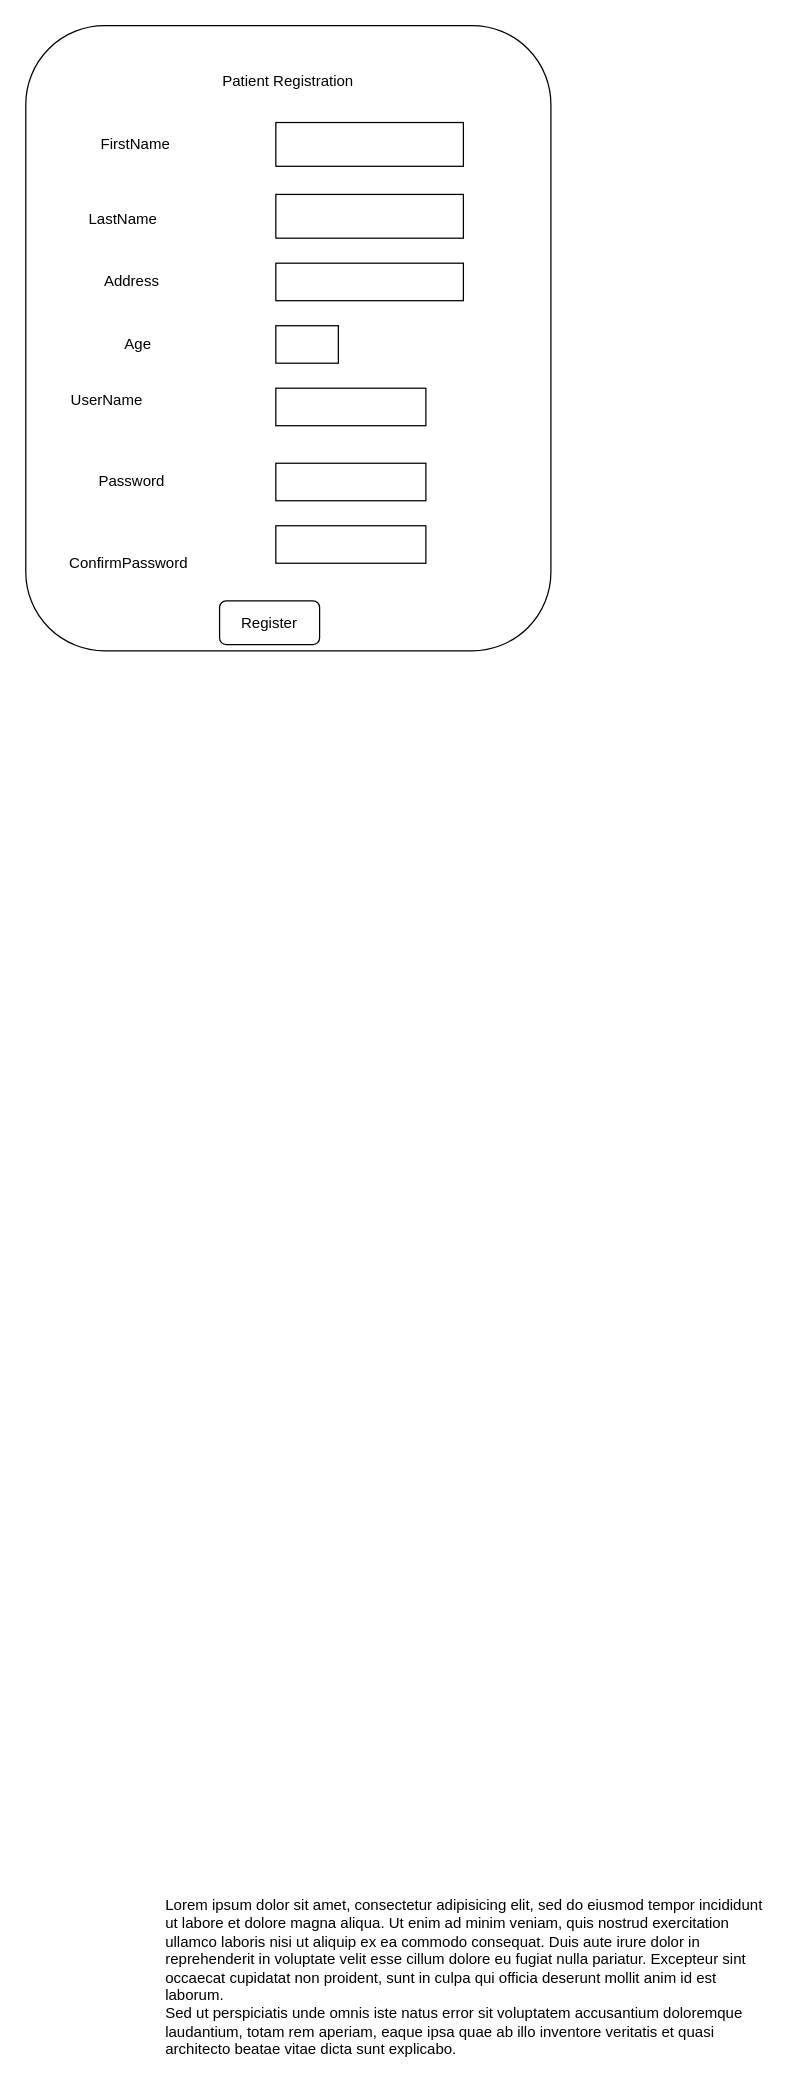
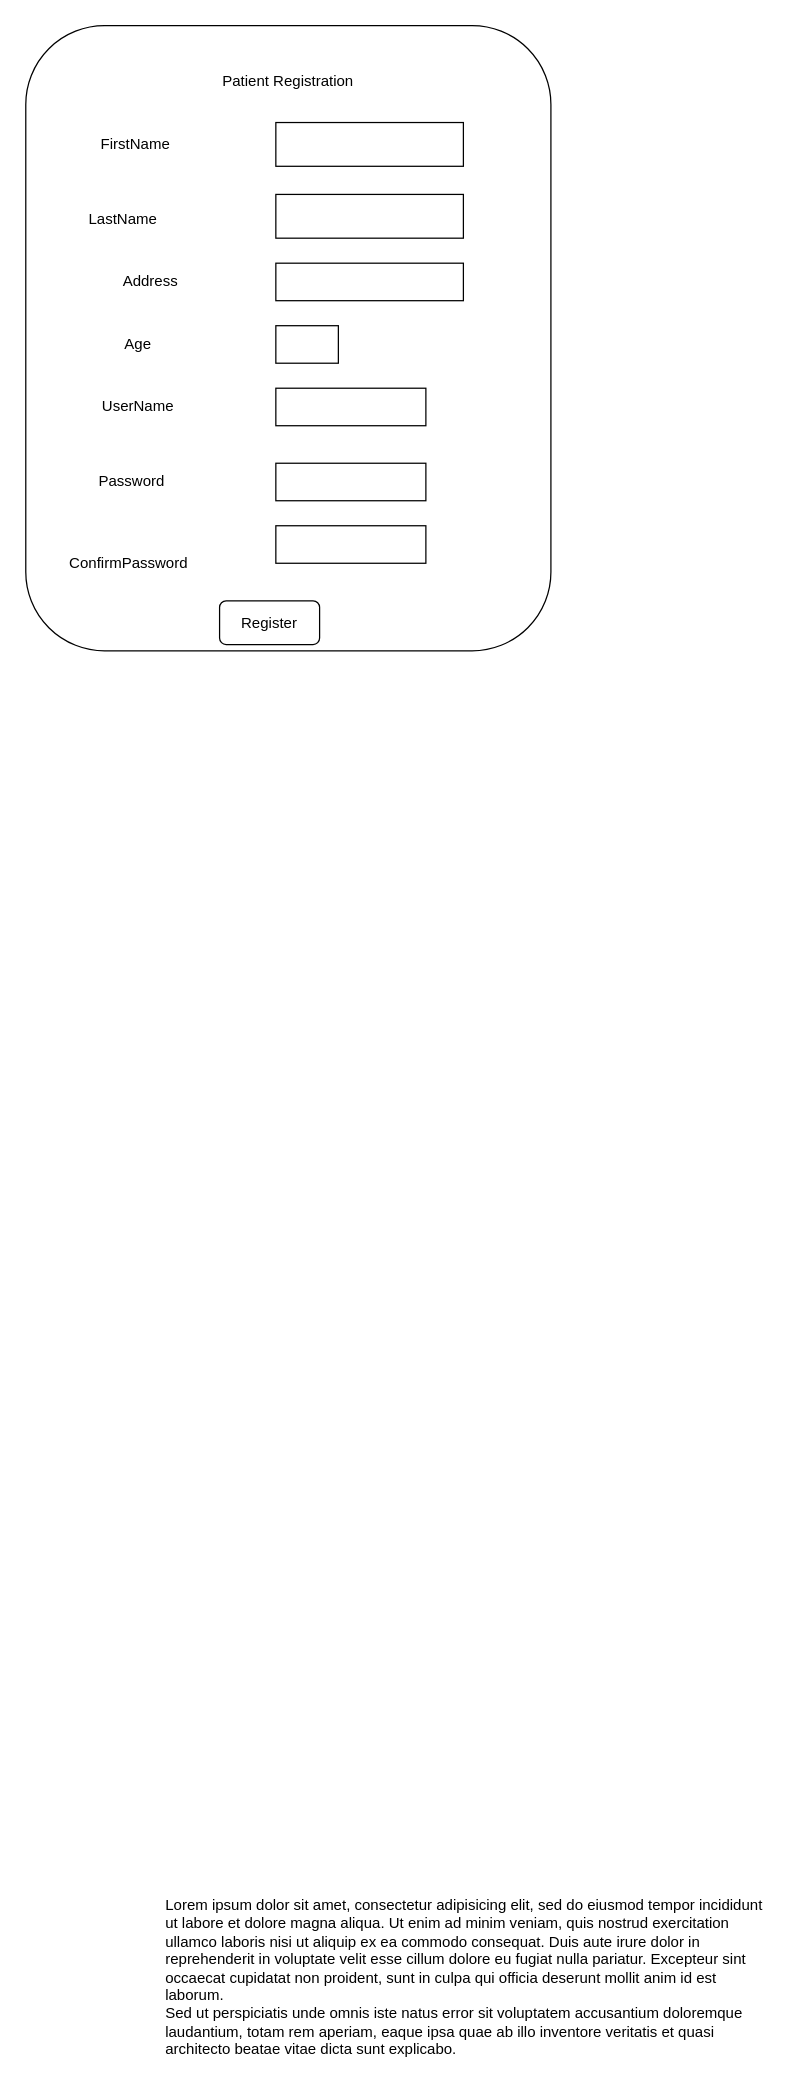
  <mxCell id="0" />
  <mxCell id="1" parent="0" />
  <mxCell id="2" value="" style="rounded=1;whiteSpace=wrap;html=1;" parent="1" vertex="1"><mxGeometry x="20" y="20" width="420" height="500" as="geometry" /></mxCell>
  <mxCell id="3" value="Lorem ipsum dolor sit amet, consectetur adipisicing elit, sed do eiusmod tempor incididunt ut labore et dolore magna aliqua. Ut enim ad minim veniam, quis nostrud exercitation ullamco laboris nisi ut aliquip ex ea commodo consequat. Duis aute irure dolor in reprehenderit in voluptate velit esse cillum dolore eu fugiat nulla pariatur. Excepteur sint occaecat cupidatat non proident, sunt in culpa qui officia deserunt mollit anim id est laborum.&lt;br&gt;Sed ut perspiciatis unde omnis iste natus error sit voluptatem accusantium doloremque laudantium, totam rem aperiam, eaque ipsa quae ab illo inventore veritatis et quasi architecto beatae vitae dicta sunt explicabo.&amp;nbsp;" style="text;spacingTop=-5;whiteSpace=wrap;html=1;align=left;fontSize=12;fontFamily=Helvetica;fillColor=none;strokeColor=none;rounded=0;shadow=1;labelBackgroundColor=none;" parent="1" vertex="1"><mxGeometry x="130" y="1515" width="490" height="125" as="geometry" /></mxCell>
  <mxCell id="4" value="Patient Registration" style="text;html=1;strokeColor=none;fillColor=none;align=center;verticalAlign=middle;whiteSpace=wrap;rounded=0;" parent="1" vertex="1"><mxGeometry x="165" y="30" width="130" height="70" as="geometry" /></mxCell>
  <mxCell id="5" value="FirstName" style="text;html=1;strokeColor=none;fillColor=none;align=center;verticalAlign=middle;whiteSpace=wrap;rounded=0;" parent="1" vertex="1"><mxGeometry x="48" y="100" width="120" height="30" as="geometry" /></mxCell>
  <mxCell id="6" value="Age" style="text;html=1;strokeColor=none;fillColor=none;align=center;verticalAlign=middle;whiteSpace=wrap;rounded=0;" parent="1" vertex="1"><mxGeometry x="55" y="260" width="110" height="30" as="geometry" /></mxCell>
  <mxCell id="7" value="" style="rounded=0;whiteSpace=wrap;html=1;" parent="1" vertex="1"><mxGeometry x="220" y="97.5" width="150" height="35" as="geometry" /></mxCell>
  <mxCell id="8" value="" style="rounded=0;whiteSpace=wrap;html=1;" parent="1" vertex="1"><mxGeometry x="220" y="210" width="150" height="30" as="geometry" /></mxCell>
  <mxCell id="9" value="Register" style="rounded=1;whiteSpace=wrap;html=1;" parent="1" vertex="1"><mxGeometry x="175" y="480" width="80" height="35" as="geometry" /></mxCell>
- <mxCell id="10" value="Address" style="text;html=1;strokeColor=none;fillColor=none;align=center;verticalAlign=middle;whiteSpace=wrap;rounded=0;" vertex="1" parent="1"><mxGeometry x="45" y="210" width="120" height="30" as="geometry" /></mxCell>
+ <mxCell id="10" value="Address" style="text;html=1;strokeColor=none;fillColor=none;align=center;verticalAlign=middle;whiteSpace=wrap;rounded=0;" vertex="1" parent="1"><mxGeometry x="60" y="210" width="120" height="30" as="geometry" /></mxCell>
  <mxCell id="11" value="LastName" style="text;html=1;strokeColor=none;fillColor=none;align=center;verticalAlign=middle;whiteSpace=wrap;rounded=0;" vertex="1" parent="1"><mxGeometry x="38" y="160" width="120" height="30" as="geometry" /></mxCell>
  <mxCell id="12" value="" style="rounded=0;whiteSpace=wrap;html=1;" vertex="1" parent="1"><mxGeometry x="220" y="155" width="150" height="35" as="geometry" /></mxCell>
  <mxCell id="13" value="" style="rounded=0;whiteSpace=wrap;html=1;" vertex="1" parent="1"><mxGeometry x="220" y="260" width="50" height="30" as="geometry" /></mxCell>
  <mxCell id="14" value="" style="rounded=0;whiteSpace=wrap;html=1;" vertex="1" parent="1"><mxGeometry x="220" y="310" width="120" height="30" as="geometry" /></mxCell>
- <mxCell id="15" value="UserName" style="text;html=1;strokeColor=none;fillColor=none;align=center;verticalAlign=middle;whiteSpace=wrap;rounded=0;" vertex="1" parent="1"><mxGeometry x="55" y="305" width="60" height="30" as="geometry" /></mxCell>
+ <mxCell id="15" value="UserName" style="text;html=1;strokeColor=none;fillColor=none;align=center;verticalAlign=middle;whiteSpace=wrap;rounded=0;" vertex="1" parent="1"><mxGeometry x="80" y="310" width="60" height="30" as="geometry" /></mxCell>
  <mxCell id="16" value="Password" style="text;html=1;strokeColor=none;fillColor=none;align=center;verticalAlign=middle;whiteSpace=wrap;rounded=0;" vertex="1" parent="1"><mxGeometry x="75" y="370" width="60" height="30" as="geometry" /></mxCell>
  <mxCell id="17" value="" style="rounded=0;whiteSpace=wrap;html=1;" vertex="1" parent="1"><mxGeometry x="220" y="370" width="120" height="30" as="geometry" /></mxCell>
  <mxCell id="18" value="ConfirmPassword" style="text;html=1;strokeColor=none;fillColor=none;align=center;verticalAlign=middle;whiteSpace=wrap;rounded=0;" vertex="1" parent="1"><mxGeometry x="55" y="435" width="95" height="30" as="geometry" /></mxCell>
  <mxCell id="19" value="" style="rounded=0;whiteSpace=wrap;html=1;" vertex="1" parent="1"><mxGeometry x="220" y="420" width="120" height="30" as="geometry" /></mxCell>
